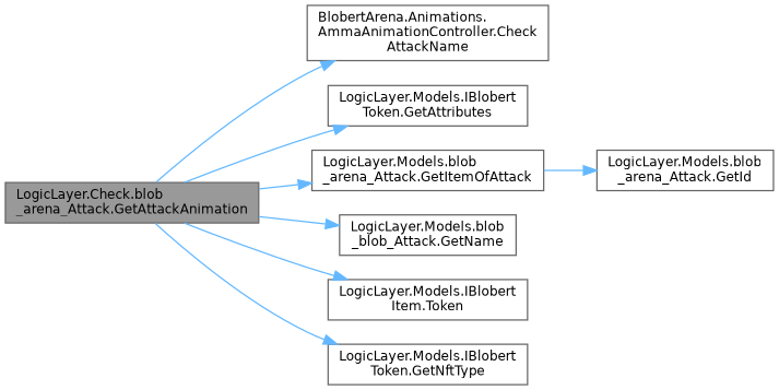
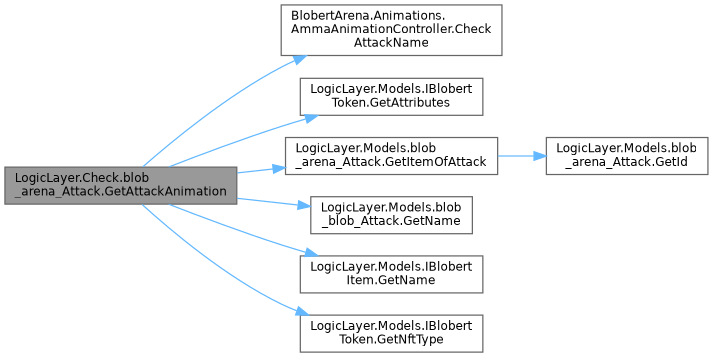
  digraph {
    rankdir=LR
    node [color=grey40 fillcolor=white fontname=Helvetica fontsize=10 shape=box style=filled]
    edge [color=steelblue1 fontname=Helvetica fontsize=10 labelfontname=Helvetica labelfontsize=10 style=solid]
    n1 [color=gray40 fillcolor=grey60 fontcolor=black height=0.2 label="LogicLayer.Check.blob\l_arena_Attack.GetAttackAnimation" width=0.4]
    n2 [height=0.2 label="BlobertArena.Animations.\lAmmaAnimationController.Check\lAttackName" width=0.4]
    n3 [height=0.2 label="LogicLayer.Models.IBlobert\lToken.GetAttributes" width=0.4]
    n4 [height=0.2 label="LogicLayer.Models.blob\l_arena_Attack.GetItemOfAttack" width=0.4]
    n5 [height=0.2 label="LogicLayer.Models.blob\l_blob_Attack.GetName" width=0.4]
-   n6 [height=0.2 label="LogicLayer.Models.IBlobert\lItem.Token" width=0.4]
+   n6 [height=0.2 label="LogicLayer.Models.IBlobert\lItem.GetName" width=0.4]
    n7 [height=0.2 label="LogicLayer.Models.IBlobert\lToken.GetNftType" width=0.4]
    n8 [height=0.2 label="LogicLayer.Models.blob\l_arena_Attack.GetId" width=0.4]
    n1 -> n2
    n1 -> n3
    n1 -> n4
    n1 -> n5
    n1 -> n6
    n1 -> n7
    n4 -> n8
  }
